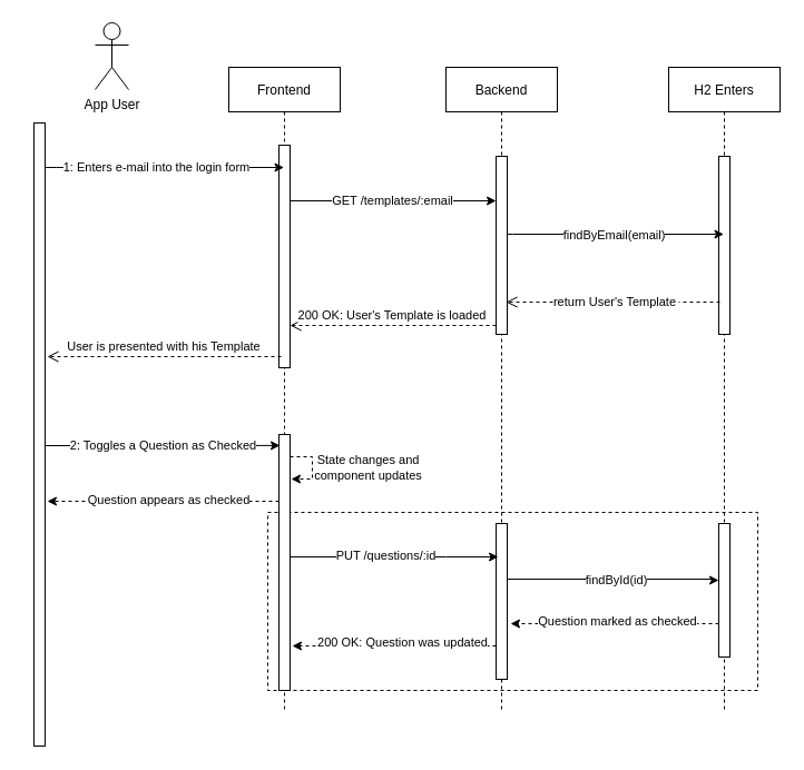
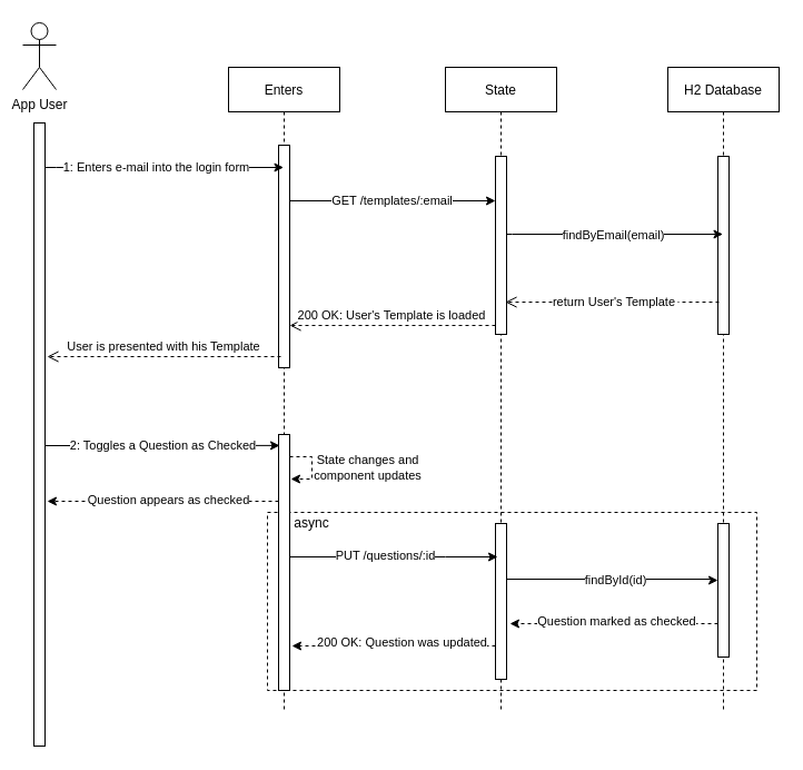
  <mxCell id="0" />
  <mxCell id="1" parent="0" />
  <mxCell id="2" value="" style="rounded=0;whiteSpace=wrap;html=1;dashed=1;" parent="1" vertex="1"><mxGeometry x="240" y="460" width="440" height="160" as="geometry" /></mxCell>
- <mxCell id="3" value="Frontend" style="shape=umlLifeline;perimeter=lifelinePerimeter;container=1;collapsible=0;recursiveResize=0;rounded=0;shadow=0;strokeWidth=1;" parent="1" vertex="1"><mxGeometry x="205" y="60" width="100" height="580" as="geometry" /></mxCell>
+ <mxCell id="3" value="Enters" style="shape=umlLifeline;perimeter=lifelinePerimeter;container=1;collapsible=0;recursiveResize=0;rounded=0;shadow=0;strokeWidth=1;" parent="1" vertex="1"><mxGeometry x="205" y="60" width="100" height="580" as="geometry" /></mxCell>
  <mxCell id="4" value="" style="points=[];perimeter=orthogonalPerimeter;rounded=0;shadow=0;strokeWidth=1;" parent="3" vertex="1"><mxGeometry x="45" y="330" width="10" height="230" as="geometry" /></mxCell>
  <mxCell id="5" value="" style="points=[];perimeter=orthogonalPerimeter;rounded=0;shadow=0;strokeWidth=1;" parent="3" vertex="1"><mxGeometry x="45" y="70" width="10" height="200" as="geometry" /></mxCell>
  <mxCell id="6" value="&lt;div&gt;State changes and &lt;br&gt;&lt;/div&gt;&lt;div&gt;component updates&lt;/div&gt;" style="edgeStyle=orthogonalEdgeStyle;rounded=0;orthogonalLoop=1;jettySize=auto;html=1;dashed=1;" parent="3" source="4" edge="1"><mxGeometry x="0.017" y="50" relative="1" as="geometry"><mxPoint x="56" y="370" as="targetPoint" /><Array as="points"><mxPoint x="75" y="350" /><mxPoint x="75" y="370" /></Array><mxPoint as="offset" /></mxGeometry></mxCell>
- <mxCell id="8" value="Backend" style="shape=umlLifeline;perimeter=lifelinePerimeter;container=1;collapsible=0;recursiveResize=0;rounded=0;shadow=0;strokeWidth=1;" parent="1" vertex="1"><mxGeometry x="400" y="60" width="100" height="580" as="geometry" /></mxCell>
+ <mxCell id="7" value="async" style="text;html=1;strokeColor=none;fillColor=none;align=center;verticalAlign=middle;whiteSpace=wrap;rounded=0;dashed=1;" parent="3" vertex="1"><mxGeometry x="55" y="400" width="40" height="20" as="geometry" /></mxCell>
+ <mxCell id="8" value="State" style="shape=umlLifeline;perimeter=lifelinePerimeter;container=1;collapsible=0;recursiveResize=0;rounded=0;shadow=0;strokeWidth=1;" parent="1" vertex="1"><mxGeometry x="400" y="60" width="100" height="580" as="geometry" /></mxCell>
  <mxCell id="9" value="" style="points=[];perimeter=orthogonalPerimeter;rounded=0;shadow=0;strokeWidth=1;" parent="8" vertex="1"><mxGeometry x="45" y="80" width="10" height="160" as="geometry" /></mxCell>
  <mxCell id="10" value="" style="points=[];perimeter=orthogonalPerimeter;rounded=0;shadow=0;strokeWidth=1;" parent="8" vertex="1"><mxGeometry x="45" y="410" width="10" height="140" as="geometry" /></mxCell>
  <mxCell id="11" value="200 OK: User's Template is loaded" style="verticalAlign=bottom;endArrow=open;dashed=1;endSize=8;exitX=0;exitY=0.95;shadow=0;strokeWidth=1;" parent="1" source="9" target="5" edge="1"><mxGeometry relative="1" as="geometry"><mxPoint x="360" y="216" as="targetPoint" /></mxGeometry></mxCell>
- <mxCell id="12" value="App User" style="shape=umlActor;verticalLabelPosition=bottom;verticalAlign=top;html=1;outlineConnect=0;" parent="1" vertex="1"><mxGeometry x="85" y="20" width="30" height="60" as="geometry" /></mxCell>
+ <mxCell id="12" value="App User" style="shape=umlActor;verticalLabelPosition=bottom;verticalAlign=top;html=1;outlineConnect=0;" parent="1" vertex="1"><mxGeometry x="20" y="20" width="30" height="60" as="geometry" /></mxCell>
  <mxCell id="13" value="1: Enters e-mail into the login form" style="edgeStyle=orthogonalEdgeStyle;rounded=0;orthogonalLoop=1;jettySize=auto;html=1;" parent="1" source="15" target="3" edge="1"><mxGeometry x="-0.068" relative="1" as="geometry"><Array as="points"><mxPoint x="50" y="150" /><mxPoint x="50" y="150" /></Array><mxPoint as="offset" /></mxGeometry></mxCell>
  <mxCell id="14" value="2: Toggles a Question as Checked " style="edgeStyle=orthogonalEdgeStyle;rounded=0;orthogonalLoop=1;jettySize=auto;html=1;entryX=0.1;entryY=0.043;entryDx=0;entryDy=0;entryPerimeter=0;" edge="1" parent="1" source="15" target="4"><mxGeometry relative="1" as="geometry"><Array as="points"><mxPoint x="100" y="400" /><mxPoint x="100" y="400" /></Array></mxGeometry></mxCell>
  <mxCell id="15" value="" style="points=[];perimeter=orthogonalPerimeter;rounded=0;shadow=0;strokeWidth=1;" parent="1" vertex="1"><mxGeometry x="30" y="110" width="10" height="560" as="geometry" /></mxCell>
  <mxCell id="16" style="edgeStyle=orthogonalEdgeStyle;rounded=0;orthogonalLoop=1;jettySize=auto;html=1;entryX=0;entryY=0.25;entryDx=0;entryDy=0;entryPerimeter=0;" parent="1" source="5" target="9" edge="1"><mxGeometry relative="1" as="geometry"><mxPoint x="430" y="180" as="targetPoint" /><Array as="points"><mxPoint x="310" y="180" /><mxPoint x="310" y="180" /></Array></mxGeometry></mxCell>
  <mxCell id="17" value="GET /templates/:email" style="edgeLabel;html=1;align=center;verticalAlign=middle;resizable=0;points=[];" parent="16" vertex="1" connectable="0"><mxGeometry x="0.18" y="1" relative="1" as="geometry"><mxPoint x="-18" as="offset" /></mxGeometry></mxCell>
- <mxCell id="18" value="H2 Enters" style="shape=umlLifeline;perimeter=lifelinePerimeter;container=1;collapsible=0;recursiveResize=0;rounded=0;shadow=0;strokeWidth=1;" parent="1" vertex="1"><mxGeometry x="600" y="60" width="100" height="580" as="geometry" /></mxCell>
+ <mxCell id="18" value="H2 Database" style="shape=umlLifeline;perimeter=lifelinePerimeter;container=1;collapsible=0;recursiveResize=0;rounded=0;shadow=0;strokeWidth=1;" parent="1" vertex="1"><mxGeometry x="600" y="60" width="100" height="580" as="geometry" /></mxCell>
  <mxCell id="19" value="" style="points=[];perimeter=orthogonalPerimeter;rounded=0;shadow=0;strokeWidth=1;" parent="18" vertex="1"><mxGeometry x="45" y="80" width="10" height="160" as="geometry" /></mxCell>
  <mxCell id="20" value="" style="points=[];perimeter=orthogonalPerimeter;rounded=0;shadow=0;strokeWidth=1;" parent="18" vertex="1"><mxGeometry x="45" y="410" width="10" height="120" as="geometry" /></mxCell>
  <mxCell id="21" style="edgeStyle=orthogonalEdgeStyle;rounded=0;orthogonalLoop=1;jettySize=auto;html=1;" parent="1" source="9" target="18" edge="1"><mxGeometry relative="1" as="geometry"><Array as="points"><mxPoint x="460" y="210" /><mxPoint x="460" y="210" /></Array></mxGeometry></mxCell>
  <mxCell id="22" value="findByEmail(email)" style="edgeLabel;html=1;align=center;verticalAlign=middle;resizable=0;points=[];" parent="21" vertex="1" connectable="0"><mxGeometry x="-0.147" y="-2" relative="1" as="geometry"><mxPoint x="12" y="-2" as="offset" /></mxGeometry></mxCell>
  <mxCell id="23" value="return User's Template" style="verticalAlign=bottom;endArrow=open;dashed=1;endSize=8;shadow=0;strokeWidth=1;exitX=0.1;exitY=0.819;exitDx=0;exitDy=0;exitPerimeter=0;entryX=0.9;entryY=0.819;entryDx=0;entryDy=0;entryPerimeter=0;" parent="1" source="19" target="9" edge="1"><mxGeometry x="-0.026" y="9" relative="1" as="geometry"><mxPoint x="460" y="270" as="targetPoint" /><mxPoint x="590" y="270" as="sourcePoint" /><mxPoint as="offset" /></mxGeometry></mxCell>
  <mxCell id="24" value="User is presented with his Template" style="verticalAlign=bottom;endArrow=open;dashed=1;endSize=8;shadow=0;strokeWidth=1;" parent="1" edge="1"><mxGeometry relative="1" as="geometry"><mxPoint x="42" y="320" as="targetPoint" /><mxPoint x="252" y="320" as="sourcePoint" /><Array as="points" /></mxGeometry></mxCell>
  <mxCell id="25" style="edgeStyle=orthogonalEdgeStyle;rounded=0;orthogonalLoop=1;jettySize=auto;html=1;" parent="1" edge="1"><mxGeometry relative="1" as="geometry"><mxPoint x="260" y="500" as="sourcePoint" /><mxPoint x="447" y="500" as="targetPoint" /><Array as="points"><mxPoint x="400" y="500" /><mxPoint x="400" y="500" /></Array></mxGeometry></mxCell>
  <mxCell id="26" value="PUT /questions/:id" style="edgeLabel;html=1;align=center;verticalAlign=middle;resizable=0;points=[];" parent="25" vertex="1" connectable="0"><mxGeometry x="0.176" y="2" relative="1" as="geometry"><mxPoint x="-25" as="offset" /></mxGeometry></mxCell>
  <mxCell id="27" style="edgeStyle=orthogonalEdgeStyle;rounded=0;orthogonalLoop=1;jettySize=auto;html=1;entryX=0;entryY=0.425;entryDx=0;entryDy=0;entryPerimeter=0;" parent="1" source="10" target="20" edge="1"><mxGeometry relative="1" as="geometry"><mxPoint x="640" y="520" as="targetPoint" /><Array as="points"><mxPoint x="640" y="520" /><mxPoint x="640" y="521" /></Array></mxGeometry></mxCell>
  <mxCell id="28" value="findById(id)" style="edgeLabel;html=1;align=center;verticalAlign=middle;resizable=0;points=[];" parent="27" vertex="1" connectable="0"><mxGeometry x="0.228" y="-4" relative="1" as="geometry"><mxPoint x="-20" y="-4" as="offset" /></mxGeometry></mxCell>
  <mxCell id="29" style="edgeStyle=orthogonalEdgeStyle;rounded=0;orthogonalLoop=1;jettySize=auto;html=1;dashed=1;" parent="1" edge="1"><mxGeometry relative="1" as="geometry"><mxPoint x="645" y="560" as="sourcePoint" /><mxPoint x="458" y="560" as="targetPoint" /><Array as="points"><mxPoint x="580" y="560" /><mxPoint x="580" y="560" /></Array></mxGeometry></mxCell>
  <mxCell id="30" value="Question marked as checked" style="edgeLabel;html=1;align=center;verticalAlign=middle;resizable=0;points=[];" parent="29" vertex="1" connectable="0"><mxGeometry x="-0.305" y="-3" relative="1" as="geometry"><mxPoint x="-27" as="offset" /></mxGeometry></mxCell>
  <mxCell id="31" style="edgeStyle=orthogonalEdgeStyle;rounded=0;orthogonalLoop=1;jettySize=auto;html=1;dashed=1;" parent="1" source="10" edge="1"><mxGeometry relative="1" as="geometry"><mxPoint x="262" y="580" as="targetPoint" /><Array as="points"><mxPoint x="262" y="580" /></Array></mxGeometry></mxCell>
  <mxCell id="32" value="200 OK: Question was updated" style="edgeLabel;html=1;align=center;verticalAlign=middle;resizable=0;points=[];" parent="31" vertex="1" connectable="0"><mxGeometry x="0.126" relative="1" as="geometry"><mxPoint x="18" y="-4" as="offset" /></mxGeometry></mxCell>
  <mxCell id="33" style="edgeStyle=orthogonalEdgeStyle;rounded=0;orthogonalLoop=1;jettySize=auto;html=1;dashed=1;" parent="1" source="4" edge="1"><mxGeometry relative="1" as="geometry"><mxPoint x="42" y="450" as="targetPoint" /><Array as="points"><mxPoint x="42" y="450" /></Array></mxGeometry></mxCell>
  <mxCell id="34" value="Question appears as checked" style="edgeLabel;html=1;align=center;verticalAlign=middle;resizable=0;points=[];" parent="33" vertex="1" connectable="0"><mxGeometry x="-0.317" y="3" relative="1" as="geometry"><mxPoint x="-29" y="-5" as="offset" /></mxGeometry></mxCell>
